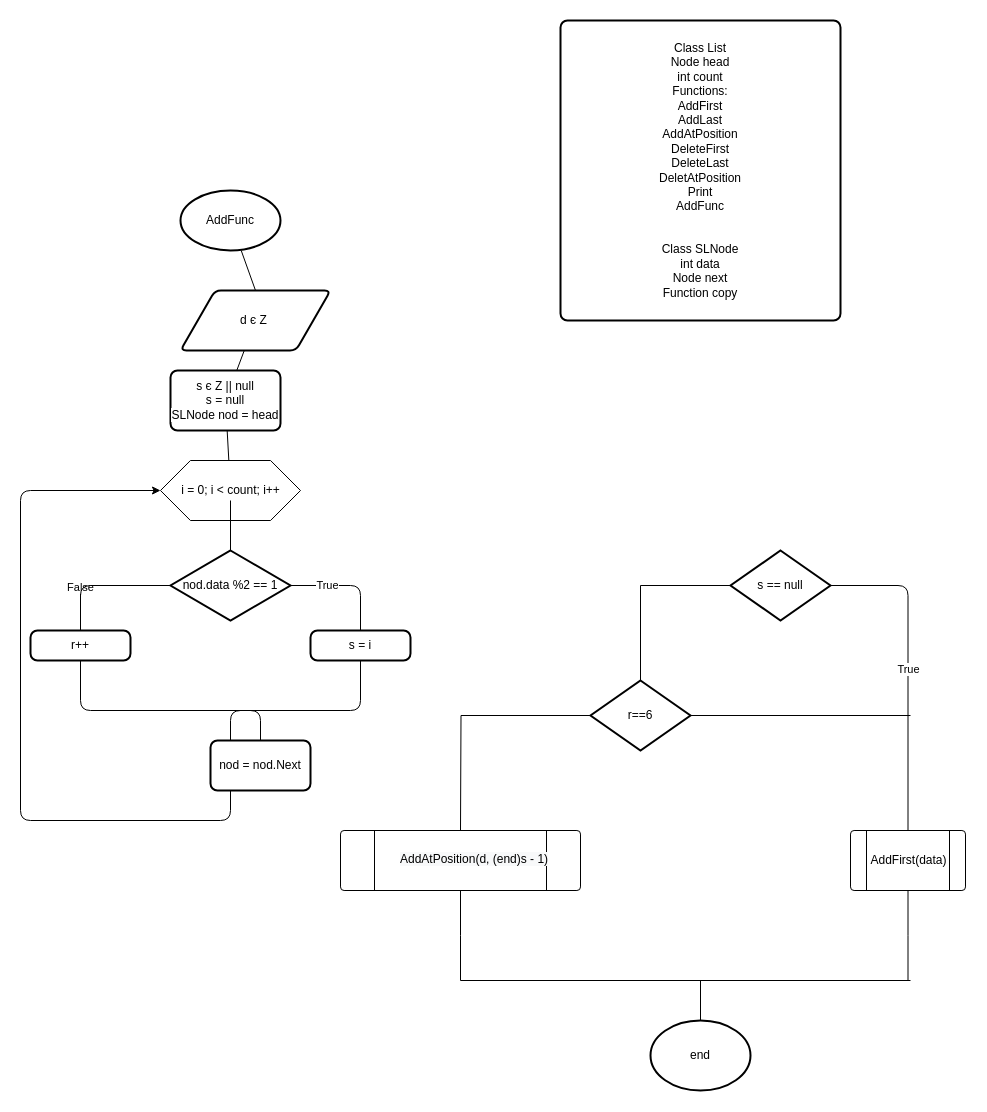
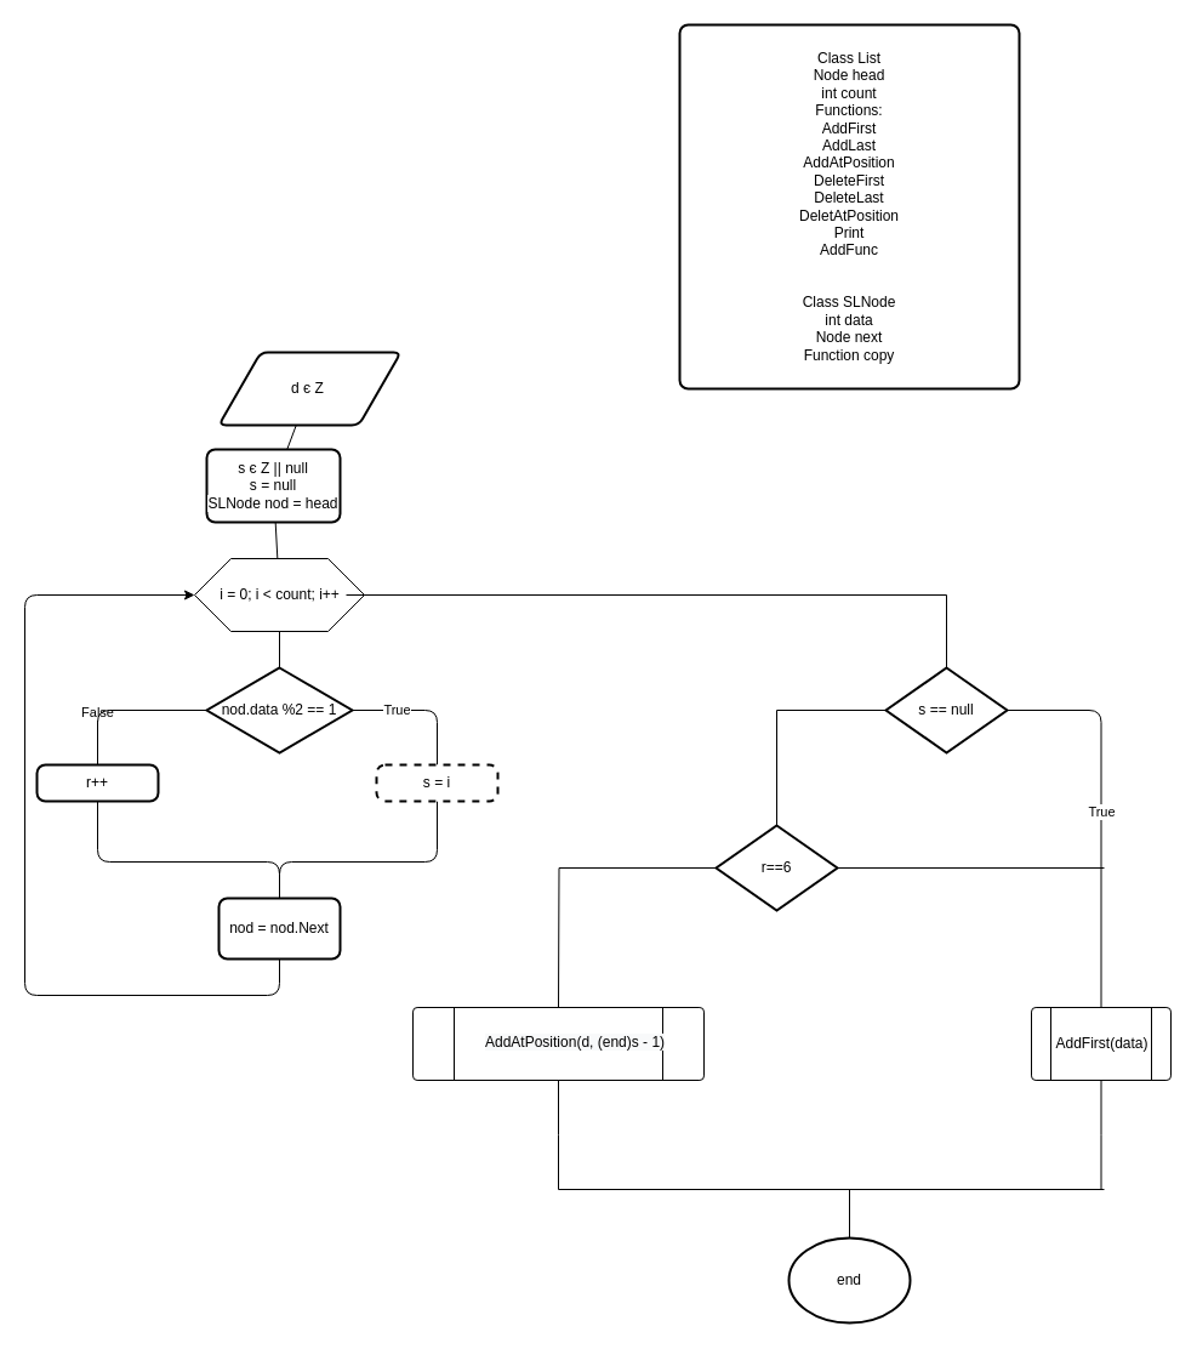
  <mxCell id="0" />
  <mxCell id="1" parent="0" />
  <mxCell id="2" value="Class List&lt;br&gt;Node head&lt;br&gt;int count&lt;br&gt;Functions:&lt;br&gt;AddFirst&lt;br&gt;AddLast&lt;br&gt;AddAtPosition&lt;br&gt;DeleteFirst&lt;br&gt;DeleteLast&lt;br&gt;DeletAtPosition&lt;br&gt;Print&lt;br&gt;AddFunc&lt;br&gt;&lt;br&gt;&lt;br&gt;Class SLNode&lt;br&gt;int data&lt;br&gt;Node next&lt;br&gt;Function copy&lt;br&gt;" style="rounded=1;whiteSpace=wrap;html=1;absoluteArcSize=1;arcSize=14;strokeWidth=2;" parent="1" vertex="1"><mxGeometry x="560" y="20" width="280" height="300" as="geometry" /></mxCell>
- <mxCell id="3" style="edgeStyle=none;html=1;entryX=0.5;entryY=0;entryDx=0;entryDy=0;endArrow=none;endFill=0;" parent="1" source="4" target="6" edge="1"><mxGeometry relative="1" as="geometry" /></mxCell>
- <mxCell id="4" value="AddFunc" style="strokeWidth=2;html=1;shape=mxgraph.flowchart.start_2;whiteSpace=wrap;" parent="1" vertex="1"><mxGeometry x="180" y="190" width="100" height="60" as="geometry" /></mxCell>
  <mxCell id="5" style="edgeStyle=none;html=1;endArrow=none;endFill=0;" parent="1" source="6" target="8" edge="1"><mxGeometry relative="1" as="geometry" /></mxCell>
  <mxCell id="6" value="d є Z&amp;nbsp;" style="shape=parallelogram;html=1;strokeWidth=2;perimeter=parallelogramPerimeter;whiteSpace=wrap;rounded=1;arcSize=12;size=0.23;" parent="1" vertex="1"><mxGeometry x="180" y="290" width="150" height="60" as="geometry" /></mxCell>
  <mxCell id="7" style="edgeStyle=none;html=1;endArrow=none;endFill=0;" parent="1" source="8" target="10" edge="1"><mxGeometry relative="1" as="geometry" /></mxCell>
  <mxCell id="8" value="&lt;span style=&quot;font-family: &amp;#34;helvetica&amp;#34; ; font-size: 12px ; font-style: normal ; font-weight: 400 ; letter-spacing: normal ; text-align: center ; text-indent: 0px ; text-transform: none ; word-spacing: 0px ; display: inline ; float: none&quot;&gt;&lt;span style=&quot;background-color: rgb(255 , 255 , 255)&quot;&gt;s є Z || null&lt;br&gt;s = null&lt;br&gt;SLNode nod = head&lt;/span&gt;&lt;br&gt;&lt;/span&gt;" style="rounded=1;whiteSpace=wrap;html=1;absoluteArcSize=1;arcSize=14;strokeWidth=2;" parent="1" vertex="1"><mxGeometry x="170" y="370" width="110" height="60" as="geometry" /></mxCell>
  <mxCell id="9" style="edgeStyle=none;html=1;entryX=0.5;entryY=0;entryDx=0;entryDy=0;entryPerimeter=0;endArrow=none;endFill=0;" parent="1" source="10" target="15" edge="1"><mxGeometry relative="1" as="geometry" /></mxCell>
  <mxCell id="10" value="" style="verticalLabelPosition=bottom;verticalAlign=top;html=1;shape=hexagon;perimeter=hexagonPerimeter2;arcSize=6;size=0.214;" parent="1" vertex="1"><mxGeometry x="160" y="460" width="140" height="60" as="geometry" /></mxCell>
- <mxCell id="11" style="edgeStyle=orthogonalEdgeStyle;rounded=0;orthogonalLoop=1;jettySize=auto;html=1;endArrow=none;endFill=0;" edge="1" parent="1" source="12" target="15"><mxGeometry relative="1" as="geometry" /></mxCell>
+ <mxCell id="11" style="edgeStyle=orthogonalEdgeStyle;rounded=0;orthogonalLoop=1;jettySize=auto;html=1;entryX=0.5;entryY=0;entryDx=0;entryDy=0;entryPerimeter=0;endArrow=none;endFill=0;" edge="1" parent="1" source="12" target="22"><mxGeometry relative="1" as="geometry" /></mxCell>
  <mxCell id="12" value="i = 0; i &amp;lt; count; i++" style="text;html=1;align=center;verticalAlign=middle;resizable=0;points=[];autosize=1;strokeColor=none;" parent="1" vertex="1"><mxGeometry x="175" y="480" width="110" height="20" as="geometry" /></mxCell>
  <mxCell id="13" value="True" style="edgeStyle=orthogonalEdgeStyle;html=1;endArrow=none;endFill=0;" parent="1" source="15" target="17" edge="1"><mxGeometry x="-0.36" relative="1" as="geometry"><mxPoint as="offset" /></mxGeometry></mxCell>
  <mxCell id="14" value="False" style="edgeStyle=orthogonalEdgeStyle;html=1;endArrow=none;endFill=0;startArrow=none;" parent="1" source="35" target="19" edge="1"><mxGeometry x="-0.753" relative="1" as="geometry"><Array as="points"><mxPoint x="80" y="585" /><mxPoint x="80" y="710" /><mxPoint x="230" y="710" /></Array><mxPoint as="offset" /></mxGeometry></mxCell>
  <mxCell id="15" value="nod.data %2 == 1" style="strokeWidth=2;html=1;shape=mxgraph.flowchart.decision;whiteSpace=wrap;" parent="1" vertex="1"><mxGeometry x="170" y="550" width="120" height="70" as="geometry" /></mxCell>
  <mxCell id="16" style="edgeStyle=orthogonalEdgeStyle;html=1;endArrow=none;endFill=0;" parent="1" source="17" target="19" edge="1"><mxGeometry relative="1" as="geometry"><Array as="points"><mxPoint x="360" y="710" /><mxPoint x="230" y="710" /></Array></mxGeometry></mxCell>
- <mxCell id="17" value="s = i" style="rounded=1;whiteSpace=wrap;html=1;absoluteArcSize=1;arcSize=14;strokeWidth=2;" parent="1" vertex="1"><mxGeometry x="310" y="630" width="100" height="30" as="geometry" /></mxCell>
+ <mxCell id="17" value="s = i" style="rounded=1;whiteSpace=wrap;html=1;absoluteArcSize=1;arcSize=14;strokeWidth=2;dashed=1;" parent="1" vertex="1"><mxGeometry x="310" y="630" width="100" height="30" as="geometry" /></mxCell>
  <mxCell id="18" style="edgeStyle=orthogonalEdgeStyle;html=1;entryX=0;entryY=0.5;entryDx=0;entryDy=0;endArrow=classic;endFill=1;" parent="1" source="19" target="10" edge="1"><mxGeometry relative="1" as="geometry"><Array as="points"><mxPoint x="230" y="820" /><mxPoint x="20" y="820" /><mxPoint x="20" y="490" /></Array></mxGeometry></mxCell>
- <mxCell id="19" value="nod = nod.Next" style="rounded=1;whiteSpace=wrap;html=1;absoluteArcSize=1;arcSize=14;strokeWidth=2;" parent="1" vertex="1"><mxGeometry x="210" y="740" width="100" height="50" as="geometry" /></mxCell>
+ <mxCell id="19" value="nod = nod.Next" style="rounded=1;whiteSpace=wrap;html=1;absoluteArcSize=1;arcSize=14;strokeWidth=2;" parent="1" vertex="1"><mxGeometry x="180" y="740" width="100" height="50" as="geometry" /></mxCell>
  <mxCell id="20" value="True" style="edgeStyle=orthogonalEdgeStyle;html=1;endArrow=none;endFill=0;" parent="1" source="22" target="26" edge="1"><mxGeometry relative="1" as="geometry" /></mxCell>
  <mxCell id="21" style="edgeStyle=orthogonalEdgeStyle;rounded=0;orthogonalLoop=1;jettySize=auto;html=1;entryX=0.5;entryY=0;entryDx=0;entryDy=0;entryPerimeter=0;endArrow=none;endFill=0;" edge="1" parent="1" source="22" target="31"><mxGeometry relative="1" as="geometry" /></mxCell>
  <mxCell id="22" value="s == null" style="strokeWidth=2;html=1;shape=mxgraph.flowchart.decision;whiteSpace=wrap;" parent="1" vertex="1"><mxGeometry x="730" y="550" width="100" height="70" as="geometry" /></mxCell>
  <mxCell id="23" style="edgeStyle=orthogonalEdgeStyle;rounded=0;orthogonalLoop=1;jettySize=auto;html=1;endArrow=none;endFill=0;" edge="1" parent="1" source="24"><mxGeometry relative="1" as="geometry"><mxPoint x="460" y="980" as="targetPoint" /></mxGeometry></mxCell>
  <mxCell id="24" value="" style="verticalLabelPosition=bottom;verticalAlign=top;html=1;shape=process;whiteSpace=wrap;rounded=1;size=0.14;arcSize=6;" parent="1" vertex="1"><mxGeometry x="340" y="830" width="240" height="60" as="geometry" /></mxCell>
  <mxCell id="25" style="edgeStyle=orthogonalEdgeStyle;rounded=0;orthogonalLoop=1;jettySize=auto;html=1;endArrow=none;endFill=0;" edge="1" parent="1" source="26"><mxGeometry relative="1" as="geometry"><mxPoint x="907.5" y="980" as="targetPoint" /></mxGeometry></mxCell>
  <mxCell id="26" value="" style="verticalLabelPosition=bottom;verticalAlign=top;html=1;shape=process;whiteSpace=wrap;rounded=1;size=0.14;arcSize=6;" parent="1" vertex="1"><mxGeometry x="850" y="830" width="115" height="60" as="geometry" /></mxCell>
  <mxCell id="27" value="AddFirst(data)" style="text;html=1;align=center;verticalAlign=middle;resizable=0;points=[];autosize=1;strokeColor=none;" parent="1" vertex="1"><mxGeometry x="862.5" y="850" width="90" height="20" as="geometry" /></mxCell>
  <mxCell id="28" value="end" style="strokeWidth=2;html=1;shape=mxgraph.flowchart.start_2;whiteSpace=wrap;" parent="1" vertex="1"><mxGeometry x="650" y="1020" width="100" height="70" as="geometry" /></mxCell>
  <mxCell id="29" value="&lt;span style=&quot;color: rgb(0 , 0 , 0) ; font-family: &amp;#34;helvetica&amp;#34; ; font-size: 12px ; font-style: normal ; font-weight: 400 ; letter-spacing: normal ; text-align: center ; text-indent: 0px ; text-transform: none ; word-spacing: 0px ; background-color: rgb(248 , 249 , 250) ; display: inline ; float: none&quot;&gt;AddAtPosition(d, (end)s - 1)&lt;/span&gt;" style="text;whiteSpace=wrap;html=1;" vertex="1" parent="1"><mxGeometry x="398" y="845" width="160" height="30" as="geometry" /></mxCell>
  <mxCell id="30" style="edgeStyle=orthogonalEdgeStyle;rounded=0;orthogonalLoop=1;jettySize=auto;html=1;endArrow=none;endFill=0;" edge="1" parent="1" source="31"><mxGeometry relative="1" as="geometry"><mxPoint x="460" y="830" as="targetPoint" /></mxGeometry></mxCell>
  <mxCell id="31" value="r==6" style="strokeWidth=2;html=1;shape=mxgraph.flowchart.decision;whiteSpace=wrap;" vertex="1" parent="1"><mxGeometry x="590" y="680" width="100" height="70" as="geometry" /></mxCell>
  <mxCell id="32" value="" style="endArrow=none;html=1;rounded=0;exitX=1;exitY=0.5;exitDx=0;exitDy=0;exitPerimeter=0;" edge="1" parent="1" source="31"><mxGeometry width="50" height="50" relative="1" as="geometry"><mxPoint x="400" y="830" as="sourcePoint" /><mxPoint x="910" y="715" as="targetPoint" /></mxGeometry></mxCell>
  <mxCell id="33" value="" style="endArrow=none;html=1;rounded=0;" edge="1" parent="1"><mxGeometry width="50" height="50" relative="1" as="geometry"><mxPoint x="460" y="980" as="sourcePoint" /><mxPoint x="910" y="980" as="targetPoint" /></mxGeometry></mxCell>
  <mxCell id="34" value="" style="endArrow=none;html=1;rounded=0;entryX=0.5;entryY=0;entryDx=0;entryDy=0;entryPerimeter=0;" edge="1" parent="1" target="28"><mxGeometry width="50" height="50" relative="1" as="geometry"><mxPoint x="700" y="980" as="sourcePoint" /><mxPoint x="540" y="780" as="targetPoint" /></mxGeometry></mxCell>
  <mxCell id="35" value="r++" style="rounded=1;whiteSpace=wrap;html=1;absoluteArcSize=1;arcSize=14;strokeWidth=2;" vertex="1" parent="1"><mxGeometry x="30" y="630" width="100" height="30" as="geometry" /></mxCell>
  <mxCell id="36" value="" style="edgeStyle=orthogonalEdgeStyle;html=1;endArrow=none;endFill=0;" edge="1" parent="1" source="15" target="35"><mxGeometry x="-0.753" relative="1" as="geometry"><Array as="points" /><mxPoint as="offset" /><mxPoint x="170" y="585" as="sourcePoint" /><mxPoint x="230" y="740" as="targetPoint" /></mxGeometry></mxCell>
